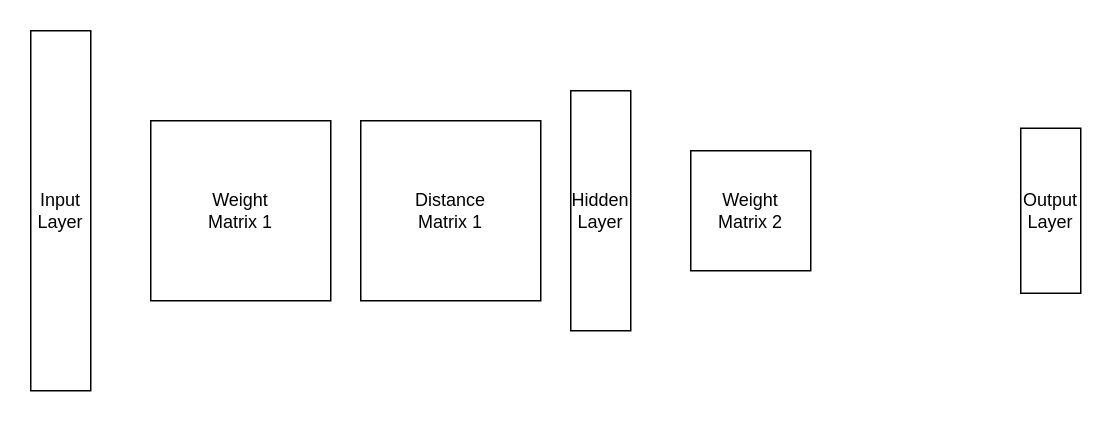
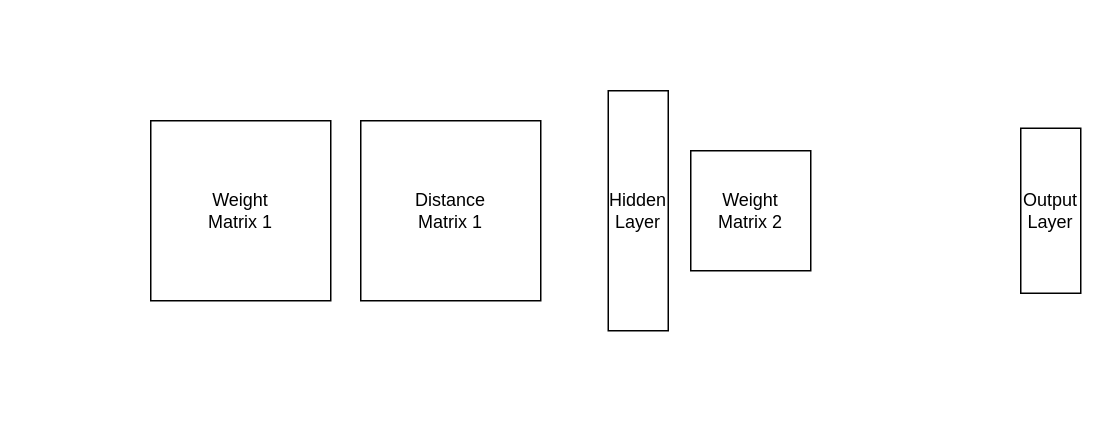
  <mxCell id="0" />
  <mxCell id="1" parent="0" />
- <mxCell id="2" value="Input&lt;br&gt;Layer" style="rounded=0;whiteSpace=wrap;html=1;" vertex="1" parent="1"><mxGeometry x="20" y="20" width="40" height="240" as="geometry" /></mxCell>
- <mxCell id="3" value="Hidden&lt;br&gt;Layer" style="rounded=0;whiteSpace=wrap;html=1;" vertex="1" parent="1"><mxGeometry x="380" y="60" width="40" height="160" as="geometry" /></mxCell>
+ <mxCell id="3" value="Hidden&lt;br&gt;Layer" style="rounded=0;whiteSpace=wrap;html=1;" vertex="1" parent="1"><mxGeometry x="405" y="60" width="40" height="160" as="geometry" /></mxCell>
  <mxCell id="4" value="Weight&lt;br&gt;Matrix 1" style="whiteSpace=wrap;html=1;aspect=fixed;" vertex="1" parent="1"><mxGeometry x="100" y="80" width="120" height="120" as="geometry" /></mxCell>
  <mxCell id="5" value="Distance&lt;br&gt;Matrix 1" style="whiteSpace=wrap;html=1;aspect=fixed;" vertex="1" parent="1"><mxGeometry x="240" y="80" width="120" height="120" as="geometry" /></mxCell>
  <mxCell id="6" value="Weight&lt;br&gt;Matrix 2" style="whiteSpace=wrap;html=1;aspect=fixed;" vertex="1" parent="1"><mxGeometry x="460" y="100" width="80" height="80" as="geometry" /></mxCell>
  <mxCell id="7" value="Output&lt;br&gt;Layer" style="rounded=0;whiteSpace=wrap;html=1;" vertex="1" parent="1"><mxGeometry x="680" y="85" width="40" height="110" as="geometry" /></mxCell>
